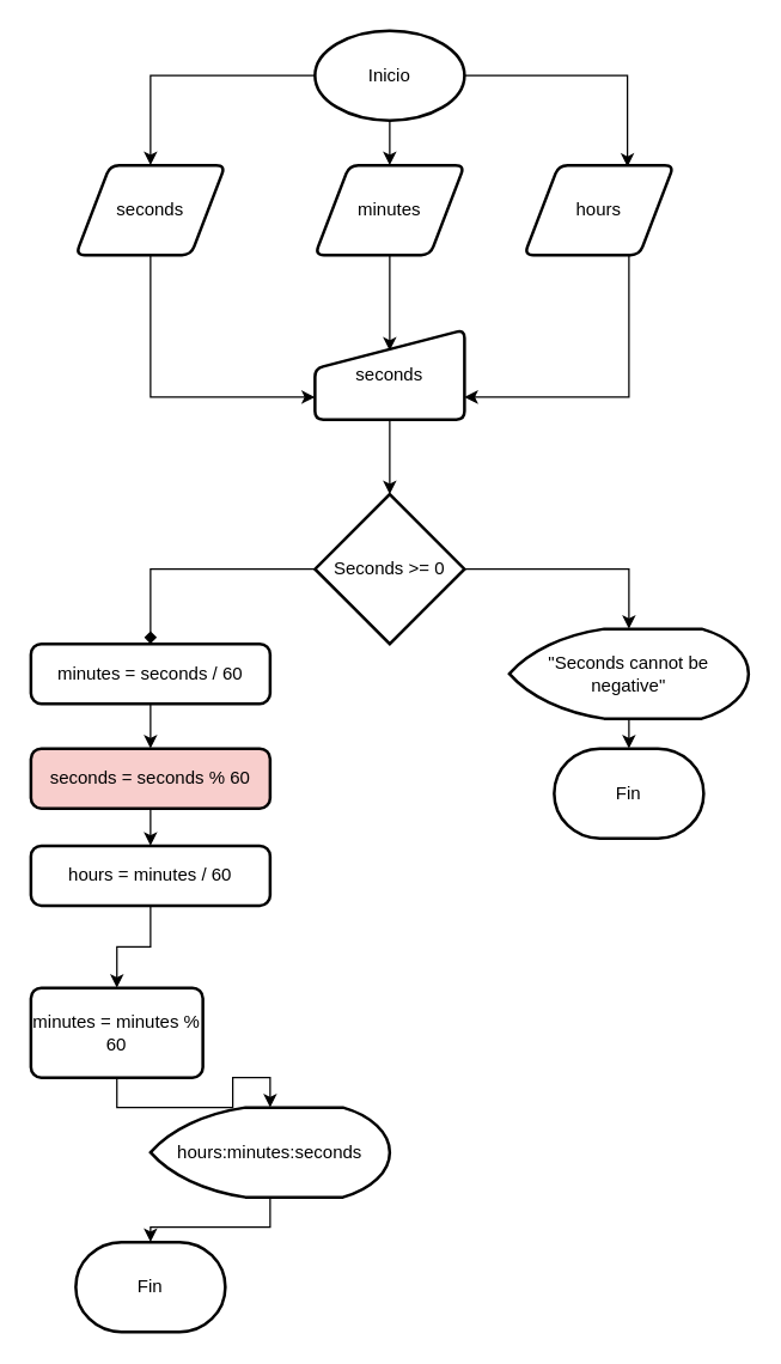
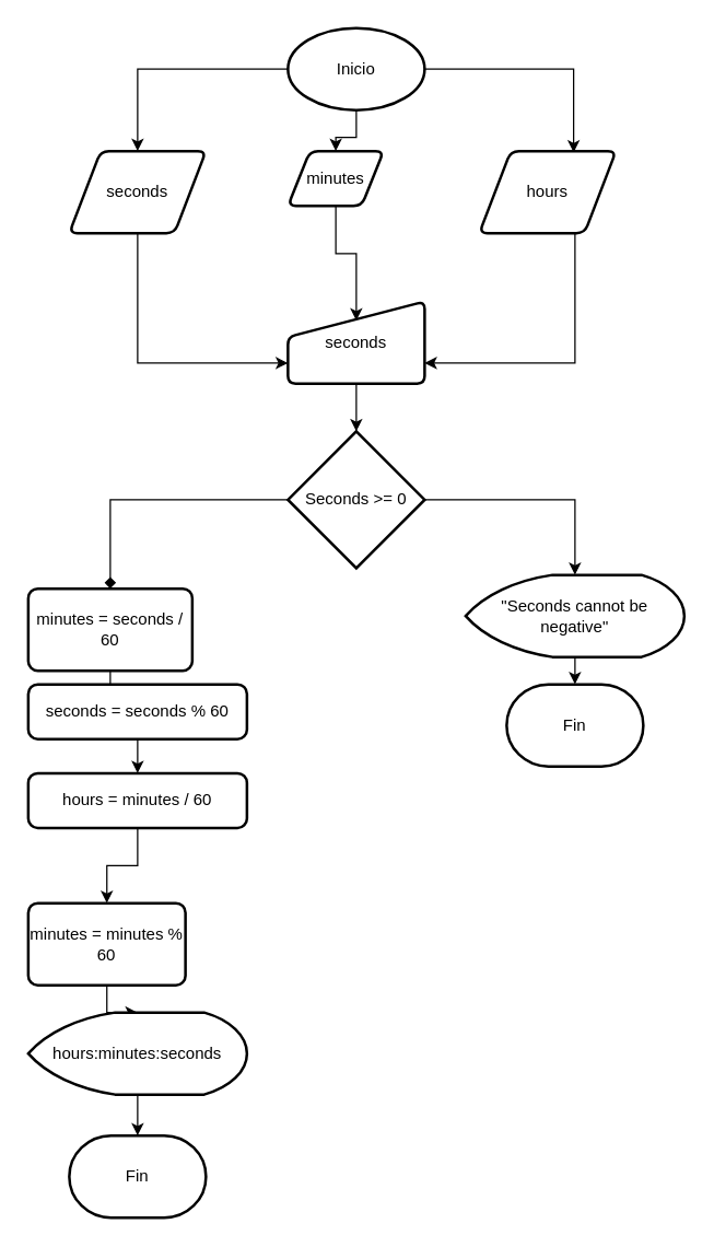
  <mxCell id="0" />
  <mxCell id="1" parent="0" />
  <mxCell id="2" style="edgeStyle=orthogonalEdgeStyle;rounded=0;orthogonalLoop=1;jettySize=auto;html=1;entryX=0.5;entryY=0;entryDx=0;entryDy=0;" edge="1" parent="1" source="5" target="7"><mxGeometry relative="1" as="geometry" /></mxCell>
  <mxCell id="3" value="" style="edgeStyle=orthogonalEdgeStyle;rounded=0;orthogonalLoop=1;jettySize=auto;html=1;" edge="1" parent="1" source="5" target="9"><mxGeometry relative="1" as="geometry" /></mxCell>
  <mxCell id="4" style="edgeStyle=orthogonalEdgeStyle;rounded=0;orthogonalLoop=1;jettySize=auto;html=1;entryX=0.69;entryY=0.017;entryDx=0;entryDy=0;entryPerimeter=0;" edge="1" parent="1" source="5" target="11"><mxGeometry relative="1" as="geometry" /></mxCell>
  <mxCell id="5" value="Inicio" style="strokeWidth=2;html=1;shape=mxgraph.flowchart.start_1;whiteSpace=wrap;" vertex="1" parent="1"><mxGeometry x="210" width="100" height="60" as="geometry" y="20" /></mxCell>
  <mxCell id="6" style="edgeStyle=orthogonalEdgeStyle;rounded=0;orthogonalLoop=1;jettySize=auto;html=1;entryX=0;entryY=0.75;entryDx=0;entryDy=0;" edge="1" parent="1" source="7" target="13"><mxGeometry relative="1" as="geometry"><Array as="points"><mxPoint x="100" y="265" /></Array></mxGeometry></mxCell>
  <mxCell id="7" value="seconds" style="shape=parallelogram;html=1;strokeWidth=2;perimeter=parallelogramPerimeter;whiteSpace=wrap;rounded=1;arcSize=12;size=0.23;" vertex="1" parent="1"><mxGeometry x="50" y="110" width="100" height="60" as="geometry" /></mxCell>
  <mxCell id="8" value="" style="edgeStyle=orthogonalEdgeStyle;rounded=0;orthogonalLoop=1;jettySize=auto;html=1;entryX=0.5;entryY=0.233;entryDx=0;entryDy=0;entryPerimeter=0;" edge="1" parent="1" source="9" target="13"><mxGeometry relative="1" as="geometry" /></mxCell>
- <mxCell id="9" value="minutes" style="shape=parallelogram;html=1;strokeWidth=2;perimeter=parallelogramPerimeter;whiteSpace=wrap;rounded=1;arcSize=12;size=0.23;" vertex="1" parent="1"><mxGeometry x="210" y="110" width="100" height="60" as="geometry" /></mxCell>
+ <mxCell id="9" value="minutes" style="shape=parallelogram;html=1;strokeWidth=2;perimeter=parallelogramPerimeter;whiteSpace=wrap;rounded=1;arcSize=12;size=0.23;" vertex="1" parent="1"><mxGeometry x="210" y="110" width="70" height="40" as="geometry" /></mxCell>
  <mxCell id="10" style="edgeStyle=orthogonalEdgeStyle;rounded=0;orthogonalLoop=1;jettySize=auto;html=1;entryX=1;entryY=0.75;entryDx=0;entryDy=0;" edge="1" parent="1" target="13"><mxGeometry relative="1" as="geometry"><mxPoint x="370" y="140" as="sourcePoint" /><mxPoint x="280" y="265" as="targetPoint" /><Array as="points"><mxPoint x="420" y="140" /><mxPoint x="420" y="265" /></Array></mxGeometry></mxCell>
  <mxCell id="11" value="hours" style="shape=parallelogram;html=1;strokeWidth=2;perimeter=parallelogramPerimeter;whiteSpace=wrap;rounded=1;arcSize=12;size=0.23;" vertex="1" parent="1"><mxGeometry x="350" y="110" width="100" height="60" as="geometry" /></mxCell>
  <mxCell id="12" value="" style="edgeStyle=orthogonalEdgeStyle;rounded=0;orthogonalLoop=1;jettySize=auto;html=1;" edge="1" parent="1" source="13" target="15"><mxGeometry relative="1" as="geometry" /></mxCell>
  <mxCell id="13" value="seconds" style="html=1;strokeWidth=2;shape=manualInput;whiteSpace=wrap;rounded=1;size=26;arcSize=11;" vertex="1" parent="1"><mxGeometry x="210" y="220" width="100" height="60" as="geometry" /></mxCell>
  <mxCell id="14" style="edgeStyle=orthogonalEdgeStyle;rounded=0;orthogonalLoop=1;jettySize=auto;html=1;entryX=0.5;entryY=0;entryDx=0;entryDy=0;endArrow=diamond;" edge="1" parent="1" source="15" target="17"><mxGeometry relative="1" as="geometry" /></mxCell>
- <mxCell id="15" value="Seconds &amp;gt;= 0" style="strokeWidth=2;html=1;shape=mxgraph.flowchart.decision;whiteSpace=wrap;" vertex="1" parent="1"><mxGeometry x="210" y="330" width="100" height="100" as="geometry" /></mxCell>
+ <mxCell id="15" value="Seconds &amp;gt;= 0" style="strokeWidth=2;html=1;shape=mxgraph.flowchart.decision;whiteSpace=wrap;" vertex="1" parent="1"><mxGeometry x="210" y="315" width="100" height="100" as="geometry" /></mxCell>
  <mxCell id="16" value="" style="edgeStyle=orthogonalEdgeStyle;rounded=0;orthogonalLoop=1;jettySize=auto;html=1;" edge="1" parent="1" source="17" target="19"><mxGeometry relative="1" as="geometry" /></mxCell>
- <mxCell id="17" value="minutes = seconds / 60" style="rounded=1;whiteSpace=wrap;html=1;absoluteArcSize=1;arcSize=14;strokeWidth=2;" vertex="1" parent="1"><mxGeometry x="20" y="430" width="160" height="40" as="geometry" /></mxCell>
+ <mxCell id="17" value="minutes = seconds / 60" style="rounded=1;whiteSpace=wrap;html=1;absoluteArcSize=1;arcSize=14;strokeWidth=2;" vertex="1" parent="1"><mxGeometry x="20" y="430" width="120" height="60" as="geometry" /></mxCell>
  <mxCell id="18" value="" style="edgeStyle=orthogonalEdgeStyle;rounded=0;orthogonalLoop=1;jettySize=auto;html=1;" edge="1" parent="1" source="19" target="21"><mxGeometry relative="1" as="geometry" /></mxCell>
- <mxCell id="19" value="seconds = seconds % 60" style="rounded=1;whiteSpace=wrap;html=1;absoluteArcSize=1;arcSize=14;strokeWidth=2;fillColor=#f8cecc;" vertex="1" parent="1"><mxGeometry x="20" y="500" width="160" height="40" as="geometry" /></mxCell>
+ <mxCell id="19" value="seconds = seconds % 60" style="rounded=1;whiteSpace=wrap;html=1;absoluteArcSize=1;arcSize=14;strokeWidth=2;" vertex="1" parent="1"><mxGeometry x="20" y="500" width="160" height="40" as="geometry" /></mxCell>
  <mxCell id="20" value="" style="edgeStyle=orthogonalEdgeStyle;rounded=0;orthogonalLoop=1;jettySize=auto;html=1;" edge="1" parent="1" source="21" target="23"><mxGeometry relative="1" as="geometry" /></mxCell>
  <mxCell id="21" value="hours = minutes / 60" style="rounded=1;whiteSpace=wrap;html=1;absoluteArcSize=1;arcSize=14;strokeWidth=2;" vertex="1" parent="1"><mxGeometry x="20" y="565" width="160" height="40" as="geometry" /></mxCell>
  <mxCell id="22" value="" style="edgeStyle=orthogonalEdgeStyle;rounded=0;orthogonalLoop=1;jettySize=auto;html=1;" edge="1" parent="1" source="23" target="25"><mxGeometry relative="1" as="geometry" /></mxCell>
  <mxCell id="23" value="minutes = minutes % 60" style="rounded=1;whiteSpace=wrap;html=1;absoluteArcSize=1;arcSize=14;strokeWidth=2;" vertex="1" parent="1"><mxGeometry x="20" y="660" width="115" height="60" as="geometry" /></mxCell>
  <mxCell id="24" value="" style="edgeStyle=orthogonalEdgeStyle;rounded=0;orthogonalLoop=1;jettySize=auto;html=1;" edge="1" parent="1" source="25" target="26"><mxGeometry relative="1" as="geometry" /></mxCell>
- <mxCell id="25" value="hours:minutes:seconds" style="strokeWidth=2;html=1;shape=mxgraph.flowchart.display;whiteSpace=wrap;" vertex="1" parent="1"><mxGeometry x="100" y="740" width="160" height="60" as="geometry" /></mxCell>
+ <mxCell id="25" value="hours:minutes:seconds" style="strokeWidth=2;html=1;shape=mxgraph.flowchart.display;whiteSpace=wrap;" vertex="1" parent="1"><mxGeometry x="20" y="740" width="160" height="60" as="geometry" /></mxCell>
  <mxCell id="26" value="Fin" style="strokeWidth=2;html=1;shape=mxgraph.flowchart.terminator;whiteSpace=wrap;" vertex="1" parent="1"><mxGeometry x="50" y="830" width="100" height="60" as="geometry" /></mxCell>
  <mxCell id="27" value="&quot;Seconds cannot be negative&quot;" style="strokeWidth=2;html=1;shape=mxgraph.flowchart.display;whiteSpace=wrap;" vertex="1" parent="1"><mxGeometry x="340" y="420" width="160" height="60" as="geometry" /></mxCell>
  <mxCell id="28" style="edgeStyle=orthogonalEdgeStyle;rounded=0;orthogonalLoop=1;jettySize=auto;html=1;entryX=0.5;entryY=0;entryDx=0;entryDy=0;entryPerimeter=0;" edge="1" parent="1" source="15" target="27"><mxGeometry relative="1" as="geometry" /></mxCell>
  <mxCell id="29" value="Fin" style="strokeWidth=2;html=1;shape=mxgraph.flowchart.terminator;whiteSpace=wrap;" vertex="1" parent="1"><mxGeometry x="370" y="500" width="100" height="60" as="geometry" /></mxCell>
  <mxCell id="30" style="edgeStyle=orthogonalEdgeStyle;rounded=0;orthogonalLoop=1;jettySize=auto;html=1;exitX=0.5;exitY=1;exitDx=0;exitDy=0;exitPerimeter=0;entryX=0.5;entryY=0;entryDx=0;entryDy=0;entryPerimeter=0;" edge="1" parent="1" source="27" target="29"><mxGeometry relative="1" as="geometry" /></mxCell>
